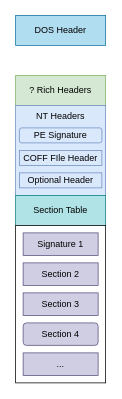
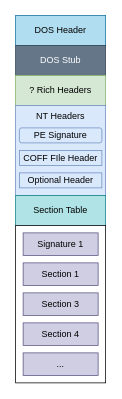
  <mxCell id="0" />
  <mxCell id="1" parent="0" />
  <mxCell id="2" value="DOS Header" style="rounded=0;whiteSpace=wrap;html=1;fillColor=#b1ddf0;strokeColor=#10739e;" vertex="1" parent="1"><mxGeometry x="20" y="20" width="120" height="40" as="geometry" /></mxCell>
+ <mxCell id="3" value="DOS Stub" style="rounded=0;whiteSpace=wrap;html=1;fillColor=#647687;fontColor=#ffffff;strokeColor=#314354;" vertex="1" parent="1"><mxGeometry x="20" y="60" width="120" height="40" as="geometry" /></mxCell>
  <mxCell id="4" value="? Rich Headers" style="rounded=0;whiteSpace=wrap;html=1;fillColor=#d5e8d4;strokeColor=#82b366;" vertex="1" parent="1"><mxGeometry x="20" y="100" width="120" height="40" as="geometry" /></mxCell>
  <mxCell id="5" value="" style="rounded=0;whiteSpace=wrap;html=1;fillColor=#dae8fc;strokeColor=#6c8ebf;" vertex="1" parent="1"><mxGeometry x="20" y="140" width="120" height="120" as="geometry" /></mxCell>
  <mxCell id="6" value="Section Table" style="rounded=0;whiteSpace=wrap;html=1;fillColor=#b0e3e6;strokeColor=#0e8088;" vertex="1" parent="1"><mxGeometry x="20" y="260" width="120" height="40" as="geometry" /></mxCell>
  <mxCell id="7" value="" style="rounded=0;whiteSpace=wrap;html=1;" vertex="1" parent="1"><mxGeometry x="20" y="300" width="120" height="210" as="geometry" /></mxCell>
  <mxCell id="8" value="Signature 1" style="rounded=0;whiteSpace=wrap;html=1;fillColor=#d0cee2;strokeColor=#56517e;" vertex="1" parent="1"><mxGeometry x="30" y="310" width="100" height="30" as="geometry" /></mxCell>
- <mxCell id="9" value="Section 2" style="rounded=0;whiteSpace=wrap;html=1;fillColor=#d0cee2;strokeColor=#56517e;" vertex="1" parent="1"><mxGeometry x="30" y="350" width="100" height="30" as="geometry" /></mxCell>
+ <mxCell id="9" value="Section 1" style="rounded=0;whiteSpace=wrap;html=1;fillColor=#d0cee2;strokeColor=#56517e;" vertex="1" parent="1"><mxGeometry x="30" y="350" width="100" height="30" as="geometry" /></mxCell>
  <mxCell id="10" value="Section 3" style="rounded=0;whiteSpace=wrap;html=1;fillColor=#d0cee2;strokeColor=#56517e;" vertex="1" parent="1"><mxGeometry x="30" y="390" width="100" height="30" as="geometry" /></mxCell>
- <mxCell id="11" value="Section 4" style="whiteSpace=wrap;html=1;fillColor=#d0cee2;strokeColor=#56517e;rounded=1;" vertex="1" parent="1"><mxGeometry x="30" y="430" width="100" height="30" as="geometry" /></mxCell>
+ <mxCell id="11" value="Section 4" style="rounded=0;whiteSpace=wrap;html=1;fillColor=#d0cee2;strokeColor=#56517e;" vertex="1" parent="1"><mxGeometry x="30" y="430" width="100" height="30" as="geometry" /></mxCell>
  <mxCell id="12" value="..." style="rounded=0;whiteSpace=wrap;html=1;fillColor=#d0cee2;strokeColor=#56517e;" vertex="1" parent="1"><mxGeometry x="30" y="470" width="100" height="30" as="geometry" /></mxCell>
  <mxCell id="13" value="PE Signature" style="whiteSpace=wrap;html=1;fillColor=#dae8fc;strokeColor=#6c8ebf;rounded=1;" vertex="1" parent="1"><mxGeometry x="25" y="170" width="110" height="20" as="geometry" /></mxCell>
  <mxCell id="14" value="COFF FIle Header" style="rounded=0;whiteSpace=wrap;html=1;fillColor=#dae8fc;strokeColor=#6c8ebf;" vertex="1" parent="1"><mxGeometry x="25" y="200" width="110" height="20" as="geometry" /></mxCell>
  <mxCell id="15" value="Optional Header" style="rounded=0;whiteSpace=wrap;html=1;fillColor=#dae8fc;strokeColor=#6c8ebf;" vertex="1" parent="1"><mxGeometry x="25" y="230" width="110" height="20" as="geometry" /></mxCell>
  <mxCell id="16" value="NT Headers" style="text;html=1;strokeColor=none;fillColor=none;align=center;verticalAlign=middle;whiteSpace=wrap;rounded=0;" vertex="1" parent="1"><mxGeometry x="45" y="140" width="70" height="30" as="geometry" /></mxCell>
